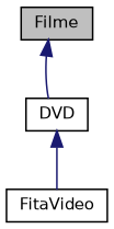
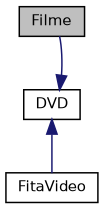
  digraph {
    node [color=black fillcolor=white fontname=Helvetica fontsize=10 shape=record style=filled]
    edge [color=midnightblue dir=back fontname=Helvetica fontsize=10 labelfontname=Helvetica labelfontsize=10 style=solid]
    n1 [fillcolor=grey75 fontcolor=black height=0.2 label=Filme width=0.4]
    n2 [height=0.2 label=DVD width=0.4]
    n3 [height=0.2 label=FitaVideo width=0.4]
-   n1 -> n2
+   n2 -> n1
    n2 -> n3
  }
